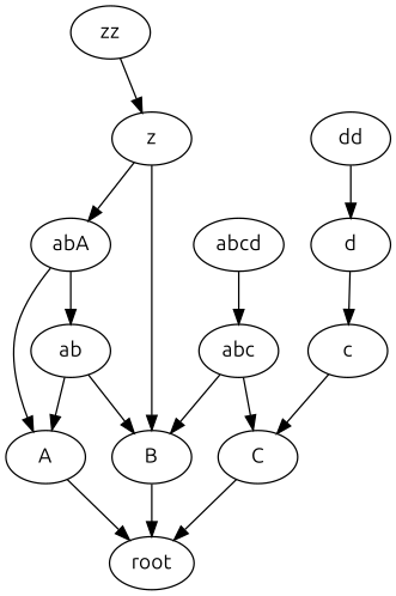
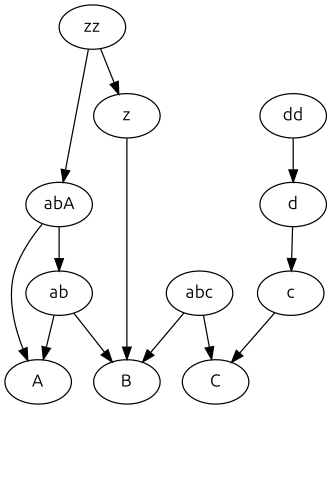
  digraph {
    fontname=Ubuntu
    node [fontname=Ubuntu]
    edge [fontname=Ubuntu]
    A
-   root
    B
    C
    ab
    abc
    abA
    z
    zz
-   abcd
    dd
    d
    c
-   A -> root
-   B -> root
-   C -> root
    ab -> A
    ab -> B
    abc -> B
    abc -> C
    abA -> A
    abA -> ab
    z -> B
-   z -> abA
+   zz -> abA
    zz -> z
-   abcd -> abc
    dd -> d
    d -> c
    c -> C
  }
